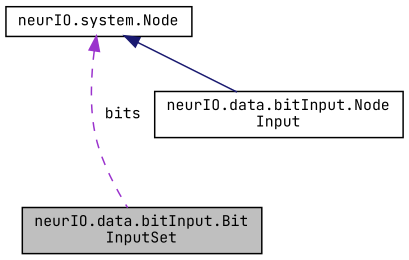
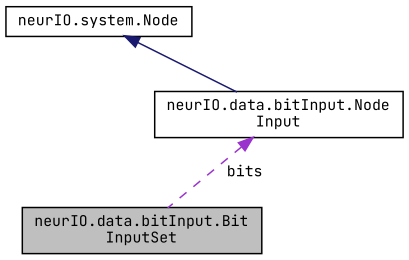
  digraph {
    fontname="JetBrains Mono"
    node [color=black fillcolor=white fontname="JetBrains Mono" fontsize=10 shape=record style=filled]
    edge [dir=back fontname="JetBrains Mono" fontsize=10 labelfontname=Helvetica labelfontsize=10]
    n1 [fillcolor=grey75 fontcolor=black height=0.2 label="neurIO.data.bitInput.Bit\lInputSet" width=0.4]
    n2 [height=0.2 label="neurIO.data.bitInput.Node\lInput" width=0.4]
    n3 [height=0.2 label="neurIO.system.Node" width=0.4]
-   n3 -> n1 [color=darkorchid3 label=" bits" style=dashed]
+   n2 -> n1 [color=darkorchid3 label=" bits" style=dashed]
    n3 -> n2 [color=midnightblue style=solid]
  }
